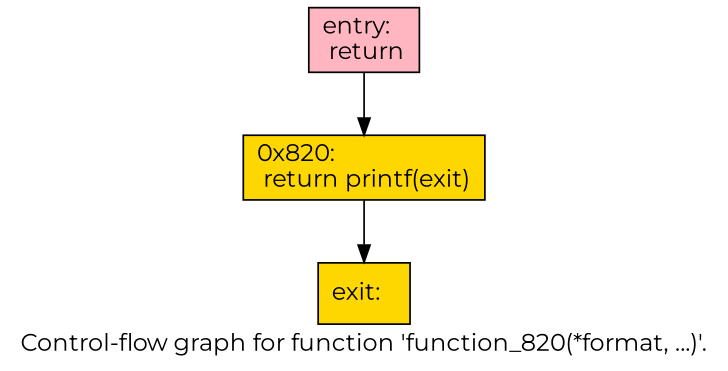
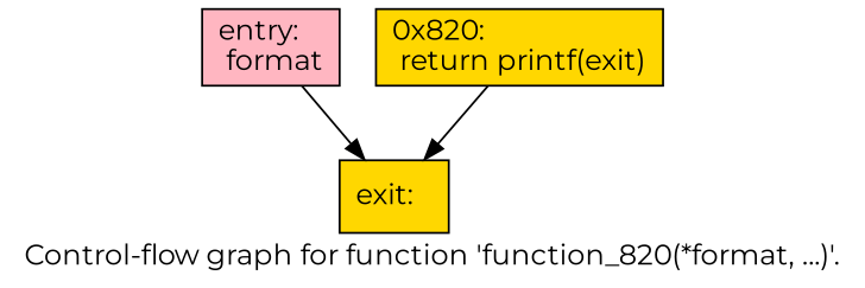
  digraph {
    fontname=Montserrat
    label="Control-flow graph for function 'function_820(*format, ...)'."
    node [fillcolor=gold fontname=Montserrat shape=record style=filled]
    edge [fontname=Montserrat]
-   n1 [fillcolor=lightpink label="{entry:\l  return\l}"]
+   n1 [fillcolor=lightpink label="{entry:\l  format\l}"]
    n2 [label="{0x820:\l  return printf(exit)\l}"]
    n3 [label="{exit:\l}"]
-   n1 -> n2
+   n1 -> n3
    n2 -> n3
  }
